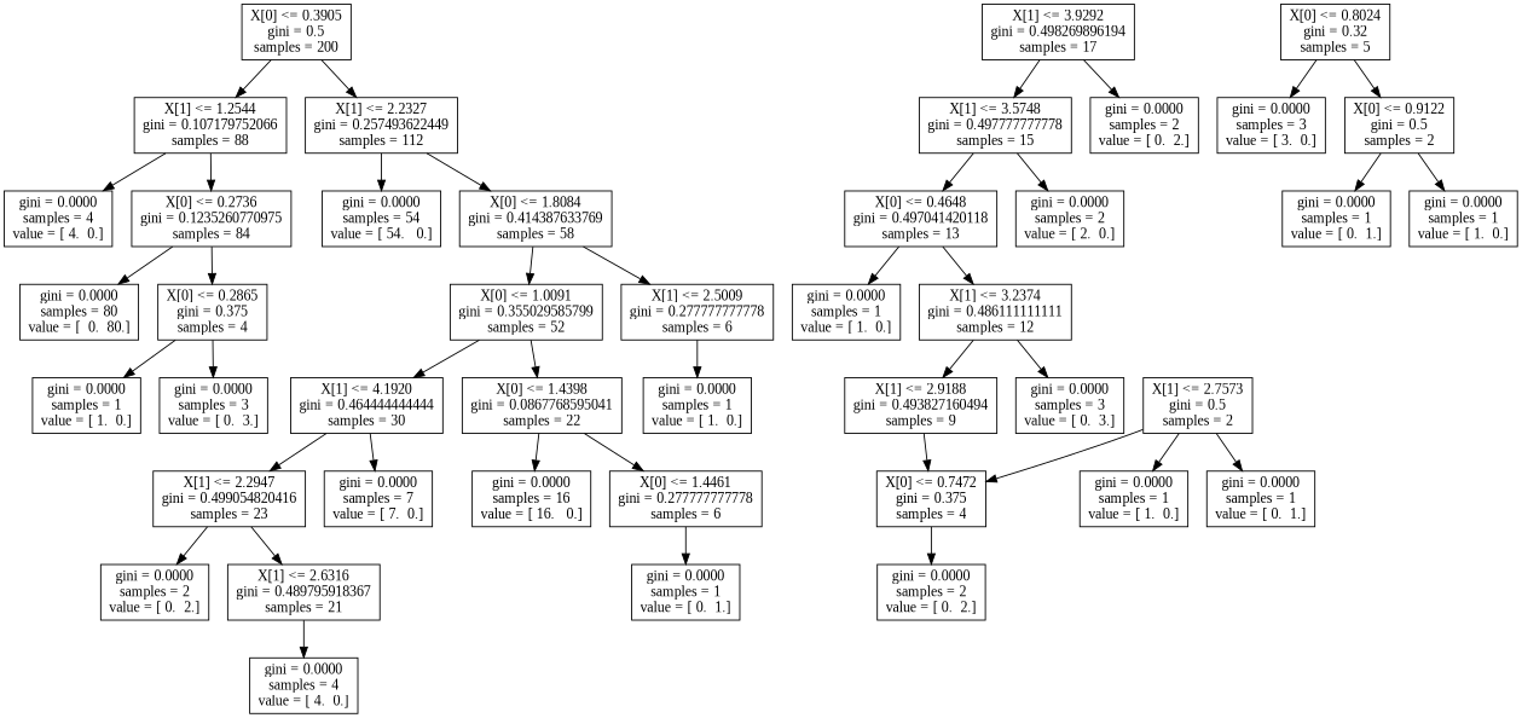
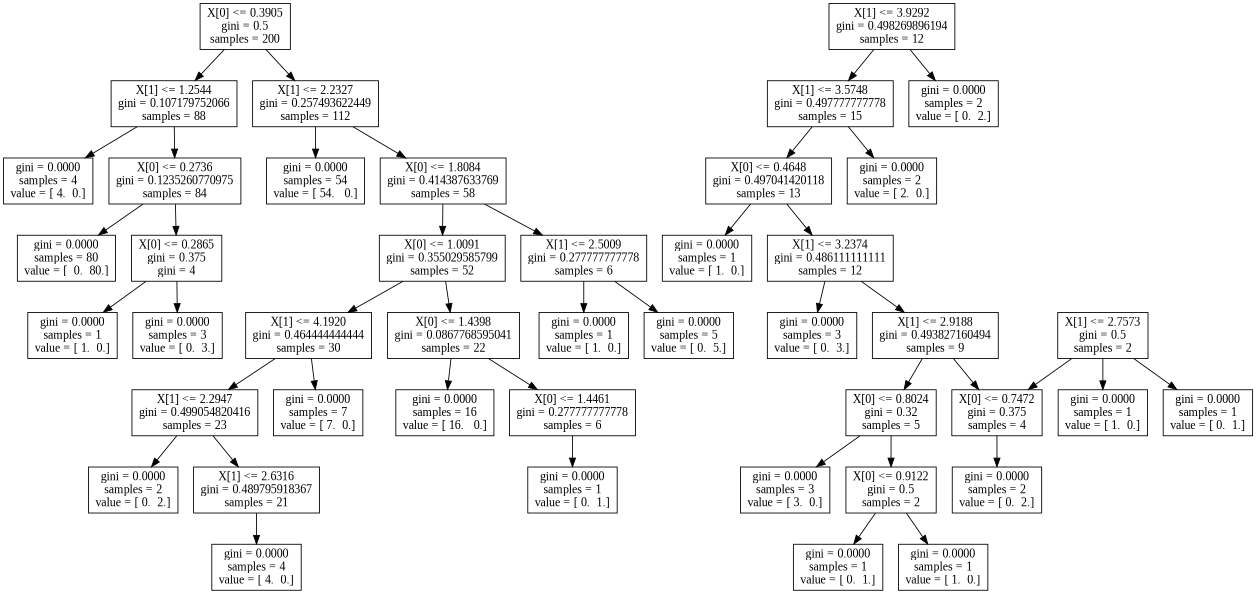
  digraph {
    fontname="Liberation Serif"
    node [fontname="Liberation Serif" shape=box]
    edge [fontname="Liberation Serif"]
    n1 [label="X[0] <= 0.3905\ngini = 0.5\nsamples = 200"]
    n2 [label="X[1] <= 1.2544\ngini = 0.107179752066\nsamples = 88"]
    n3 [label="X[1] <= 2.2327\ngini = 0.257493622449\nsamples = 112"]
    n4 [label="gini = 0.0000\nsamples = 4\nvalue = [ 4.  0.]"]
    n5 [label="X[0] <= 0.2736\ngini = 0.1235260770975\nsamples = 84"]
    n6 [label="gini = 0.0000\nsamples = 54\nvalue = [ 54.   0.]"]
    n7 [label="X[0] <= 1.8084\ngini = 0.414387633769\nsamples = 58"]
    n8 [label="gini = 0.0000\nsamples = 80\nvalue = [  0.  80.]"]
-   n9 [label="X[0] <= 0.2865\ngini = 0.375\nsamples = 4"]
+   n9 [label="X[0] <= 0.2865\ngini = 0.375\ngini = 4"]
    n10 [label="gini = 0.0000\nsamples = 1\nvalue = [ 1.  0.]"]
    n11 [label="gini = 0.0000\nsamples = 3\nvalue = [ 0.  3.]"]
    n12 [label="X[0] <= 1.0091\ngini = 0.355029585799\nsamples = 52"]
    n13 [label="X[1] <= 2.5009\ngini = 0.277777777778\nsamples = 6"]
    n14 [label="X[1] <= 4.1920\ngini = 0.464444444444\nsamples = 30"]
    n15 [label="X[0] <= 1.4398\ngini = 0.0867768595041\nsamples = 22"]
    n16 [label="gini = 0.0000\nsamples = 1\nvalue = [ 1.  0.]"]
+   n17 [label="gini = 0.0000\nsamples = 5\nvalue = [ 0.  5.]"]
    n18 [label="X[1] <= 2.2947\ngini = 0.499054820416\nsamples = 23"]
    n19 [label="gini = 0.0000\nsamples = 7\nvalue = [ 7.  0.]"]
    n20 [label="gini = 0.0000\nsamples = 16\nvalue = [ 16.   0.]"]
    n21 [label="X[0] <= 1.4461\ngini = 0.277777777778\nsamples = 6"]
    n22 [label="gini = 0.0000\nsamples = 2\nvalue = [ 0.  2.]"]
    n23 [label="X[1] <= 2.6316\ngini = 0.489795918367\nsamples = 21"]
    n24 [label="gini = 0.0000\nsamples = 4\nvalue = [ 4.  0.]"]
-   n25 [label="X[1] <= 3.9292\ngini = 0.498269896194\nsamples = 17"]
+   n25 [label="X[1] <= 3.9292\ngini = 0.498269896194\nsamples = 12"]
    n26 [label="X[1] <= 3.5748\ngini = 0.497777777778\nsamples = 15"]
    n27 [label="gini = 0.0000\nsamples = 2\nvalue = [ 0.  2.]"]
    n28 [label="X[0] <= 0.4648\ngini = 0.497041420118\nsamples = 13"]
    n29 [label="gini = 0.0000\nsamples = 2\nvalue = [ 2.  0.]"]
    n30 [label="gini = 0.0000\nsamples = 1\nvalue = [ 1.  0.]"]
    n31 [label="X[1] <= 3.2374\ngini = 0.486111111111\nsamples = 12"]
    n32 [label="X[1] <= 2.9188\ngini = 0.493827160494\nsamples = 9"]
    n33 [label="gini = 0.0000\nsamples = 3\nvalue = [ 0.  3.]"]
    n34 [label="X[0] <= 0.7472\ngini = 0.375\nsamples = 4"]
    n35 [label="X[0] <= 0.8024\ngini = 0.32\nsamples = 5"]
    n36 [label="gini = 0.0000\nsamples = 2\nvalue = [ 0.  2.]"]
    n37 [label="gini = 0.0000\nsamples = 3\nvalue = [ 3.  0.]"]
    n38 [label="X[0] <= 0.9122\ngini = 0.5\nsamples = 2"]
    n39 [label="X[1] <= 2.7573\ngini = 0.5\nsamples = 2"]
    n40 [label="gini = 0.0000\nsamples = 1\nvalue = [ 1.  0.]"]
    n41 [label="gini = 0.0000\nsamples = 1\nvalue = [ 0.  1.]"]
    n42 [label="gini = 0.0000\nsamples = 1\nvalue = [ 0.  1.]"]
    n43 [label="gini = 0.0000\nsamples = 1\nvalue = [ 1.  0.]"]
    n44 [label="gini = 0.0000\nsamples = 1\nvalue = [ 0.  1.]"]
    n1 -> n2
    n1 -> n3
    n2 -> n4
    n2 -> n5
    n3 -> n6
    n3 -> n7
    n5 -> n8
    n5 -> n9
    n7 -> n12
    n7 -> n13
    n9 -> n10
    n9 -> n11
    n12 -> n14
    n12 -> n15
    n13 -> n16
+   n13 -> n17
    n14 -> n18
    n14 -> n19
    n15 -> n20
    n15 -> n21
    n18 -> n22
    n18 -> n23
    n21 -> n44
    n23 -> n24
    n25 -> n26
    n25 -> n27
    n26 -> n28
    n26 -> n29
    n28 -> n30
    n28 -> n31
    n31 -> n32
    n31 -> n33
    n32 -> n34
+   n32 -> n35
    n34 -> n36
    n35 -> n37
    n35 -> n38
    n38 -> n42
    n38 -> n43
    n39 -> n34
    n39 -> n40
    n39 -> n41
  }
